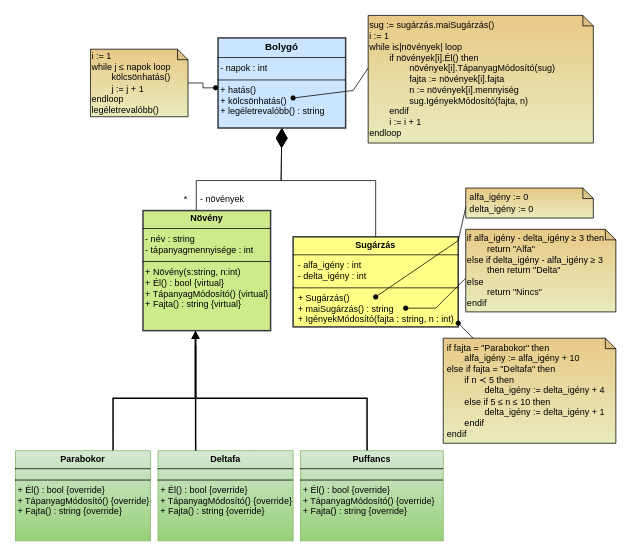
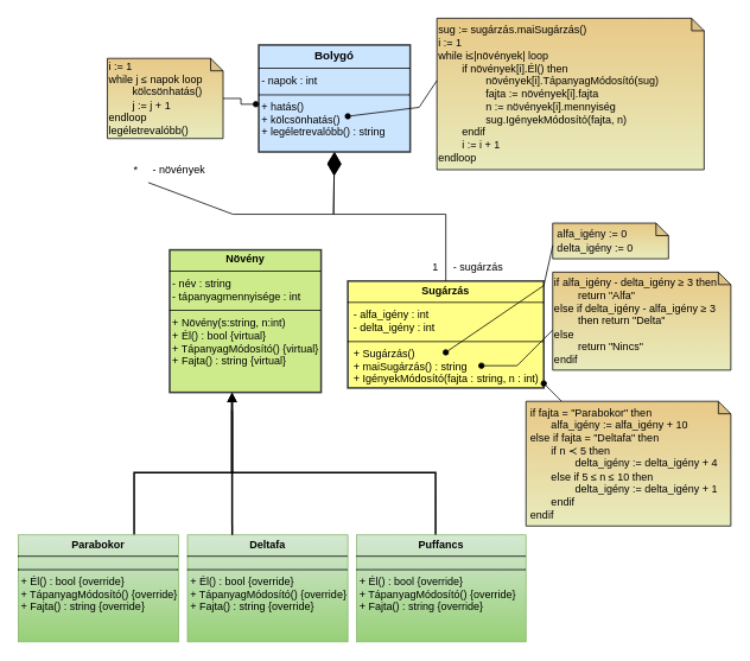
  <mxCell id="0" />
  <mxCell id="1" parent="0" />
  <mxCell id="2" value="&lt;p style=&quot;margin: 4px 0px 0px; text-align: center; font-size: 13px;&quot;&gt;&lt;b&gt;&lt;font style=&quot;font-size: 13px;&quot;&gt;Bolygó&lt;/font&gt;&lt;/b&gt;&lt;/p&gt;&lt;hr size=&quot;1&quot; style=&quot;border-style: solid; font-size: 13px;&quot;&gt;&amp;nbsp;- napok : int&amp;nbsp;&lt;div&gt;&lt;div style=&quot;height:2px;&quot;&gt;&lt;/div&gt;&lt;hr size=&quot;1&quot; style=&quot;border-style:solid;&quot;&gt;&lt;div style=&quot;height:2px;&quot;&gt;&amp;nbsp;+ hatás()&lt;/div&gt;&lt;/div&gt;&lt;div style=&quot;height:2px;&quot;&gt;&amp;nbsp;&lt;/div&gt;&lt;div style=&quot;height:2px;&quot;&gt;&lt;br&gt;&lt;/div&gt;&lt;div style=&quot;height:2px;&quot;&gt;&lt;br&gt;&lt;/div&gt;&lt;div style=&quot;height:2px;&quot;&gt;&lt;br&gt;&lt;/div&gt;&lt;div style=&quot;height:2px;&quot;&gt;&lt;br&gt;&lt;/div&gt;&lt;div style=&quot;height:2px;&quot;&gt;&lt;br&gt;&lt;/div&gt;&lt;div style=&quot;height:2px;&quot;&gt;&amp;nbsp;+ kölcsönhatás()&lt;/div&gt;&lt;div style=&quot;height:2px;&quot;&gt;&lt;br&gt;&lt;/div&gt;&lt;div style=&quot;height:2px;&quot;&gt;&lt;br&gt;&lt;/div&gt;&lt;div style=&quot;height:2px;&quot;&gt;&lt;br&gt;&lt;/div&gt;&lt;div style=&quot;height:2px;&quot;&gt;&lt;br&gt;&lt;/div&gt;&lt;div style=&quot;height:2px;&quot;&gt;&lt;br&gt;&lt;/div&gt;&lt;div style=&quot;height:2px;&quot;&gt;&lt;br&gt;&lt;/div&gt;&lt;div style=&quot;height:2px;&quot;&gt;&amp;nbsp;+ legéletrevalóbb() : string&lt;span style=&quot;background-color: initial;&quot;&gt;&amp;nbsp;&lt;/span&gt;&lt;/div&gt;" style="verticalAlign=top;align=left;overflow=fill;html=1;whiteSpace=wrap;fillColor=#cce5ff;strokeColor=#36393d;strokeWidth=2;" vertex="1" parent="1"><mxGeometry x="290" y="50" width="170" height="120" as="geometry" /></mxCell>
  <mxCell id="3" value="&lt;p style=&quot;margin:0px;margin-top:4px;text-align:center;&quot;&gt;&lt;b&gt;Sugárzás&lt;/b&gt;&lt;/p&gt;&lt;hr size=&quot;1&quot; style=&quot;border-style:solid;&quot;&gt;&amp;nbsp; -&lt;font style=&quot;font-size: 12px;&quot;&gt; alfa_igény : int&lt;/font&gt;&lt;div&gt;&lt;font style=&quot;font-size: 12px;&quot;&gt;&amp;nbsp; - delta_igény : int&amp;nbsp;&lt;br&gt;&lt;/font&gt;&lt;div style=&quot;height:2px;&quot;&gt;&lt;font style=&quot;font-size: 12px;&quot;&gt;&amp;nbsp;&lt;/font&gt;&lt;/div&gt;&lt;hr size=&quot;1&quot; style=&quot;border-style:solid;&quot;&gt;&lt;div style=&quot;height:2px;&quot;&gt;&lt;font style=&quot;font-size: 12px;&quot;&gt;&amp;nbsp; + Sugárzás()&lt;/font&gt;&lt;/div&gt;&lt;/div&gt;&lt;div style=&quot;height:2px;&quot;&gt;&lt;font style=&quot;font-size: 12px;&quot;&gt;&amp;nbsp;&lt;/font&gt;&lt;/div&gt;&lt;div style=&quot;height:2px;&quot;&gt;&lt;font style=&quot;font-size: 12px;&quot;&gt;&lt;br&gt;&lt;/font&gt;&lt;/div&gt;&lt;div style=&quot;height:2px;&quot;&gt;&lt;font style=&quot;font-size: 12px;&quot;&gt;&amp;nbsp;&amp;nbsp;&lt;/font&gt;&lt;/div&gt;&lt;div style=&quot;height:2px;&quot;&gt;&lt;font style=&quot;font-size: 12px;&quot;&gt;&amp;nbsp;&lt;/font&gt;&lt;/div&gt;&lt;div style=&quot;height:2px;&quot;&gt;&lt;font style=&quot;font-size: 12px;&quot;&gt;&lt;br&gt;&lt;/font&gt;&lt;/div&gt;&lt;div style=&quot;height:2px;&quot;&gt;&lt;font style=&quot;font-size: 12px;&quot;&gt;&amp;nbsp;&amp;nbsp;&lt;/font&gt;&lt;/div&gt;&lt;div style=&quot;height:2px;&quot;&gt;&lt;font style=&quot;font-size: 12px;&quot;&gt;&amp;nbsp; + maiSugárzás() : string&lt;/font&gt;&lt;/div&gt;&lt;div style=&quot;height:2px;&quot;&gt;&lt;font style=&quot;font-size: 12px;&quot;&gt;&lt;br&gt;&lt;/font&gt;&lt;/div&gt;&lt;div style=&quot;height:2px;&quot;&gt;&lt;font style=&quot;font-size: 12px;&quot;&gt;&lt;br&gt;&lt;/font&gt;&lt;/div&gt;&lt;div style=&quot;height:2px;&quot;&gt;&lt;font style=&quot;font-size: 12px;&quot;&gt;&amp;nbsp;&lt;/font&gt;&lt;/div&gt;&lt;div style=&quot;height:2px;&quot;&gt;&lt;font style=&quot;font-size: 12px;&quot;&gt;&lt;br&gt;&lt;/font&gt;&lt;/div&gt;&lt;div style=&quot;height:2px;&quot;&gt;&lt;font style=&quot;font-size: 12px;&quot;&gt;&lt;br&gt;&lt;/font&gt;&lt;/div&gt;&lt;div style=&quot;height:2px;&quot;&gt;&lt;font style=&quot;font-size: 12px;&quot;&gt;&amp;nbsp; &amp;nbsp;&lt;/font&gt;&lt;/div&gt;&lt;div style=&quot;height:2px;&quot;&gt;&lt;font style=&quot;font-size: 12px;&quot;&gt;&amp;nbsp; + IgényekMódosító(fajta : string, n : int)&lt;/font&gt;&lt;/div&gt;" style="verticalAlign=top;align=left;overflow=fill;html=1;whiteSpace=wrap;fillColor=#ffff88;strokeColor=#36393d;strokeWidth=2;" vertex="1" parent="1"><mxGeometry x="390" y="315" width="220" height="120" as="geometry" /></mxCell>
  <mxCell id="4" value="&lt;p style=&quot;margin:0px;margin-top:4px;text-align:center;&quot;&gt;&lt;b&gt;Növény&lt;/b&gt;&lt;br&gt;&lt;/p&gt;&lt;hr size=&quot;1&quot; style=&quot;border-style:solid;&quot;&gt;&lt;font style=&quot;font-size: 12px;&quot;&gt;&amp;nbsp;- név : string&lt;/font&gt;&lt;div style=&quot;&quot;&gt;&lt;font style=&quot;font-size: 12px;&quot;&gt;&lt;font style=&quot;font-size: 12px;&quot;&gt;&amp;nbsp;- tápanyagmennyisége : int&lt;/font&gt;&lt;br&gt;&lt;/font&gt;&lt;div style=&quot;height: 2px;&quot;&gt;&lt;font style=&quot;font-size: 12px;&quot;&gt;&lt;br&gt;&lt;/font&gt;&lt;/div&gt;&lt;hr size=&quot;1&quot; style=&quot;border-style: solid;&quot;&gt;&lt;font style=&quot;font-size: 12px;&quot;&gt;&amp;nbsp;+ Növény(s:string, n:int)&lt;/font&gt;&lt;/div&gt;&lt;div style=&quot;&quot;&gt;&lt;font style=&quot;font-size: 12px;&quot;&gt;&amp;nbsp;+ Él() : bool {virtual}&lt;/font&gt;&lt;/div&gt;&lt;div style=&quot;&quot;&gt;&lt;font style=&quot;font-size: 12px;&quot;&gt;&amp;nbsp;+ TápanyagMódosító() {virtual}&lt;/font&gt;&lt;/div&gt;&lt;div style=&quot;&quot;&gt;&amp;nbsp;+ Fajta() : string {virtual}&lt;br&gt;&lt;div style=&quot;font-size: 11px; height: 2px;&quot;&gt;&lt;/div&gt;&lt;/div&gt;" style="verticalAlign=top;align=left;overflow=fill;html=1;whiteSpace=wrap;fillColor=#cdeb8b;strokeColor=#36393d;strokeWidth=2;" vertex="1" parent="1"><mxGeometry x="190" y="280" width="170" height="160" as="geometry" /></mxCell>
  <mxCell id="5" value="" style="endArrow=diamondThin;endFill=1;endSize=24;html=1;rounded=0;entryX=0.5;entryY=1;entryDx=0;entryDy=0;exitX=0.282;exitY=0.981;exitDx=0;exitDy=0;exitPerimeter=0;" edge="1" parent="1" source="8" target="2"><mxGeometry width="160" relative="1" as="geometry"><mxPoint x="260" y="280" as="sourcePoint" /><mxPoint x="310" y="340" as="targetPoint" /><Array as="points"><mxPoint x="261" y="240" /><mxPoint x="374" y="240" /></Array></mxGeometry></mxCell>
  <mxCell id="6" value="" style="endArrow=diamondThin;endFill=1;endSize=24;html=1;rounded=0;entryX=0.5;entryY=1;entryDx=0;entryDy=0;exitX=0.5;exitY=0;exitDx=0;exitDy=0;" edge="1" parent="1" source="3" target="2"><mxGeometry width="160" relative="1" as="geometry"><mxPoint x="380" y="310" as="sourcePoint" /><mxPoint x="310" y="340" as="targetPoint" /><Array as="points"><mxPoint x="500" y="240" /><mxPoint x="374" y="240" /></Array></mxGeometry></mxCell>
- <mxCell id="8" value="*&amp;nbsp; &amp;nbsp; &amp;nbsp;- növények" style="text;html=1;align=center;verticalAlign=middle;whiteSpace=wrap;rounded=0;" vertex="1" parent="1"><mxGeometry x="230" y="250" width="110" height="30" as="geometry" /></mxCell>
+ <mxCell id="7" value="1&amp;nbsp; &amp;nbsp; &amp;nbsp;- sugárzás" style="text;html=1;align=center;verticalAlign=middle;whiteSpace=wrap;rounded=0;" vertex="1" parent="1"><mxGeometry x="470" y="285" width="110" height="30" as="geometry" /></mxCell>
+ <mxCell id="8" value="*&amp;nbsp; &amp;nbsp; &amp;nbsp;- növények" style="text;html=1;align=center;verticalAlign=middle;whiteSpace=wrap;rounded=0;" vertex="1" parent="1"><mxGeometry x="135" y="175" width="110" height="30" as="geometry" /></mxCell>
  <mxCell id="9" value="" style="endArrow=block;endFill=1;html=1;edgeStyle=orthogonalEdgeStyle;align=left;verticalAlign=top;rounded=0;strokeWidth=2;exitX=0.723;exitY=0.002;exitDx=0;exitDy=0;exitPerimeter=0;" edge="1" parent="1" source="12"><mxGeometry x="-1" relative="1" as="geometry"><mxPoint x="150" y="597" as="sourcePoint" /><mxPoint x="260" y="440" as="targetPoint" /><Array as="points"><mxPoint x="150" y="530" /><mxPoint x="260" y="530" /></Array><mxPoint as="offset" /></mxGeometry></mxCell>
  <mxCell id="10" value="&lt;p style=&quot;text-align: center; margin: 4px 0px 0px;&quot;&gt;&lt;span style=&quot;background-color: initial; text-align: left;&quot;&gt;&lt;b&gt;Puffancs&lt;/b&gt;&lt;/span&gt;&lt;br&gt;&lt;/p&gt;&lt;hr size=&quot;1&quot; style=&quot;border-style:solid;&quot;&gt;&lt;div style=&quot;height:2px;&quot;&gt;&lt;/div&gt;&lt;hr size=&quot;1&quot; style=&quot;border-style:solid;&quot;&gt;&lt;div style=&quot;height: 2px;&quot;&gt;&lt;div style=&quot;height: 2px;&quot;&gt;&amp;nbsp;+ Él() : bool {override}&lt;/div&gt;&lt;div style=&quot;height: 2px;&quot;&gt;&amp;nbsp;&lt;/div&gt;&lt;div style=&quot;height: 2px;&quot;&gt;&amp;nbsp;&lt;/div&gt;&lt;div style=&quot;height: 2px;&quot;&gt;&lt;br&gt;&lt;/div&gt;&lt;div style=&quot;height: 2px;&quot;&gt;&lt;br&gt;&lt;/div&gt;&lt;div style=&quot;height: 2px;&quot;&gt;&amp;nbsp;&lt;/div&gt;&lt;div style=&quot;height: 2px;&quot;&gt;&lt;br&gt;&lt;/div&gt;&lt;div style=&quot;height: 2px;&quot;&gt;&amp;nbsp;+ TápanyagMódosító() {override}&lt;/div&gt;&lt;div style=&quot;height: 2px;&quot;&gt;&lt;br&gt;&lt;/div&gt;&lt;div style=&quot;height: 2px;&quot;&gt;&lt;br&gt;&lt;/div&gt;&lt;div style=&quot;height: 2px;&quot;&gt;&lt;br&gt;&lt;/div&gt;&lt;div style=&quot;height: 2px;&quot;&gt;&lt;br&gt;&lt;/div&gt;&lt;div style=&quot;height: 2px;&quot;&gt;&lt;br&gt;&lt;/div&gt;&lt;div style=&quot;height: 2px;&quot;&gt;&lt;br&gt;&lt;/div&gt;&lt;div style=&quot;height: 2px;&quot;&gt;&amp;nbsp;+ Fajta() : string {override}&lt;br&gt;&lt;/div&gt;&lt;/div&gt;" style="verticalAlign=top;align=left;overflow=fill;html=1;whiteSpace=wrap;fillColor=#d5e8d4;strokeColor=#82b366;gradientColor=#97d077;" vertex="1" parent="1"><mxGeometry x="400" y="600" width="190" height="120" as="geometry" /></mxCell>
  <mxCell id="11" value="&lt;p style=&quot;margin:0px;margin-top:4px;text-align:center;&quot;&gt;&lt;b&gt;Deltafa&lt;/b&gt;&lt;br&gt;&lt;/p&gt;&lt;hr size=&quot;1&quot; style=&quot;border-style:solid;&quot;&gt;&lt;div style=&quot;height:2px;&quot;&gt;&lt;/div&gt;&lt;hr size=&quot;1&quot; style=&quot;border-style:solid;&quot;&gt;&lt;div style=&quot;height: 2px;&quot;&gt;&lt;div style=&quot;height: 2px;&quot;&gt;&amp;nbsp;+ Él() : bool {override}&lt;/div&gt;&lt;div style=&quot;height: 2px;&quot;&gt;&amp;nbsp;&lt;/div&gt;&lt;div style=&quot;height: 2px;&quot;&gt;&amp;nbsp;&lt;/div&gt;&lt;div style=&quot;height: 2px;&quot;&gt;&lt;br&gt;&lt;/div&gt;&lt;div style=&quot;height: 2px;&quot;&gt;&lt;br&gt;&lt;/div&gt;&lt;div style=&quot;height: 2px;&quot;&gt;&amp;nbsp;&lt;/div&gt;&lt;div style=&quot;height: 2px;&quot;&gt;&lt;br&gt;&lt;/div&gt;&lt;div style=&quot;height: 2px;&quot;&gt;&amp;nbsp;+ TápanyagMódosító() {override}&lt;/div&gt;&lt;div style=&quot;height: 2px;&quot;&gt;&lt;br&gt;&lt;/div&gt;&lt;div style=&quot;height: 2px;&quot;&gt;&lt;br&gt;&lt;/div&gt;&lt;div style=&quot;height: 2px;&quot;&gt;&lt;br&gt;&lt;/div&gt;&lt;div style=&quot;height: 2px;&quot;&gt;&lt;br&gt;&lt;/div&gt;&lt;div style=&quot;height: 2px;&quot;&gt;&amp;nbsp;&lt;/div&gt;&lt;div style=&quot;height: 2px;&quot;&gt;&lt;span style=&quot;background-color: initial;&quot;&gt;&amp;nbsp;&lt;/span&gt;&lt;/div&gt;&lt;div style=&quot;height: 2px;&quot;&gt;&lt;span style=&quot;background-color: initial;&quot;&gt;&amp;nbsp;+ Fajta() : string {override}&lt;/span&gt;&lt;/div&gt;&lt;/div&gt;" style="verticalAlign=top;align=left;overflow=fill;html=1;whiteSpace=wrap;fillColor=#d5e8d4;strokeColor=#82b366;gradientColor=#97d077;" vertex="1" parent="1"><mxGeometry x="210" y="600" width="180" height="120" as="geometry" /></mxCell>
  <mxCell id="12" value="&lt;p style=&quot;margin:0px;margin-top:4px;text-align:center;&quot;&gt;&lt;b&gt;Parabokor&lt;/b&gt;&lt;/p&gt;&lt;hr size=&quot;1&quot; style=&quot;border-style:solid;&quot;&gt;&lt;div style=&quot;height:2px;&quot;&gt;&lt;/div&gt;&lt;hr size=&quot;1&quot; style=&quot;border-style:solid;&quot;&gt;&lt;div style=&quot;height: 2px;&quot;&gt;&lt;font style=&quot;font-size: 12px;&quot;&gt;&amp;nbsp;+ Él() : bool {override}&lt;/font&gt;&lt;/div&gt;&lt;div style=&quot;height: 2px;&quot;&gt;&lt;font style=&quot;font-size: 12px;&quot;&gt;&amp;nbsp;&lt;/font&gt;&lt;/div&gt;&lt;div style=&quot;height: 2px;&quot;&gt;&lt;font style=&quot;font-size: 12px;&quot;&gt;&amp;nbsp;&lt;/font&gt;&lt;/div&gt;&lt;div style=&quot;height: 2px;&quot;&gt;&lt;font style=&quot;font-size: 12px;&quot;&gt;&lt;br&gt;&lt;/font&gt;&lt;/div&gt;&lt;div style=&quot;height: 2px;&quot;&gt;&lt;font style=&quot;font-size: 12px;&quot;&gt;&lt;br&gt;&lt;/font&gt;&lt;/div&gt;&lt;div style=&quot;height: 2px;&quot;&gt;&lt;font style=&quot;font-size: 12px;&quot;&gt;&amp;nbsp;&lt;/font&gt;&lt;/div&gt;&lt;div style=&quot;height: 2px;&quot;&gt;&lt;font style=&quot;font-size: 12px;&quot;&gt;&lt;br&gt;&lt;/font&gt;&lt;/div&gt;&lt;div style=&quot;height: 2px;&quot;&gt;&lt;font style=&quot;font-size: 12px;&quot;&gt;&amp;nbsp;+ TápanyagMódosító() {override}&lt;/font&gt;&lt;/div&gt;&lt;div style=&quot;height: 2px;&quot;&gt;&lt;font style=&quot;font-size: 12px;&quot;&gt;&lt;br&gt;&lt;/font&gt;&lt;/div&gt;&lt;div style=&quot;height: 2px;&quot;&gt;&lt;font style=&quot;font-size: 12px;&quot;&gt;&lt;br&gt;&lt;/font&gt;&lt;/div&gt;&lt;div style=&quot;height: 2px;&quot;&gt;&lt;font style=&quot;font-size: 12px;&quot;&gt;&lt;br&gt;&lt;/font&gt;&lt;/div&gt;&lt;div style=&quot;height: 2px;&quot;&gt;&lt;font style=&quot;font-size: 12px;&quot;&gt;&lt;br&gt;&lt;/font&gt;&lt;/div&gt;&lt;div style=&quot;height: 2px;&quot;&gt;&lt;font style=&quot;font-size: 12px;&quot;&gt;&lt;br&gt;&lt;/font&gt;&lt;/div&gt;&lt;div style=&quot;height: 2px;&quot;&gt;&lt;font style=&quot;font-size: 12px;&quot;&gt;&lt;br&gt;&lt;/font&gt;&lt;/div&gt;&lt;div style=&quot;height: 2px;&quot;&gt;&lt;font style=&quot;font-size: 12px;&quot;&gt;&amp;nbsp;+ Fajta() : string {override}&lt;/font&gt;&lt;/div&gt;" style="verticalAlign=top;align=left;overflow=fill;html=1;whiteSpace=wrap;fillColor=#d5e8d4;strokeColor=#82b366;gradientColor=#97d077;" vertex="1" parent="1"><mxGeometry x="20" y="600" width="180" height="120" as="geometry" /></mxCell>
  <mxCell id="13" style="edgeStyle=orthogonalEdgeStyle;rounded=0;orthogonalLoop=1;jettySize=auto;html=1;exitX=0.5;exitY=1;exitDx=0;exitDy=0;" edge="1" parent="1" source="10" target="10"><mxGeometry relative="1" as="geometry" /></mxCell>
  <mxCell id="14" value="" style="endArrow=block;endFill=1;html=1;edgeStyle=orthogonalEdgeStyle;align=left;verticalAlign=top;rounded=0;strokeWidth=2;exitX=0.466;exitY=-0.002;exitDx=0;exitDy=0;exitPerimeter=0;" edge="1" parent="1" source="10"><mxGeometry x="-1" relative="1" as="geometry"><mxPoint x="490" y="600" as="sourcePoint" /><mxPoint x="260" y="440" as="targetPoint" /><Array as="points"><mxPoint x="489" y="530" /><mxPoint x="260" y="530" /></Array><mxPoint as="offset" /></mxGeometry></mxCell>
  <mxCell id="15" value="" style="endArrow=none;html=1;rounded=0;strokeWidth=2;" edge="1" parent="1"><mxGeometry width="50" height="50" relative="1" as="geometry"><mxPoint x="260.2" y="600" as="sourcePoint" /><mxPoint x="260" y="460" as="targetPoint" /></mxGeometry></mxCell>
  <mxCell id="16" value="i := 1&amp;nbsp;&lt;div&gt;while j ≤ napok loop&amp;nbsp;&lt;/div&gt;&lt;div&gt;&lt;span style=&quot;white-space: pre;&quot;&gt;&#09;&lt;/span&gt;kölcsönhatás()&lt;br&gt;&lt;/div&gt;&lt;div&gt;&lt;span style=&quot;white-space: pre;&quot;&gt;&#09;&lt;/span&gt;j := j + 1&lt;br&gt;&lt;/div&gt;&lt;div&gt;endloop&lt;/div&gt;&lt;div&gt;legéletrevalóbb()&lt;/div&gt;" style="shape=note;whiteSpace=wrap;html=1;backgroundOutline=1;darkOpacity=0.05;fillColor=#e8c987;strokeColor=#000000;size=14;align=left;fillStyle=auto;gradientColor=#e8ebbc;" vertex="1" parent="1"><mxGeometry x="120" y="65" width="130" height="90" as="geometry" /></mxCell>
  <mxCell id="17" style="rounded=0;orthogonalLoop=1;jettySize=auto;html=1;entryX=-0.019;entryY=0.554;entryDx=0;entryDy=0;entryPerimeter=0;edgeStyle=orthogonalEdgeStyle;endArrow=oval;endFill=1;" edge="1" parent="1" source="16" target="2"><mxGeometry relative="1" as="geometry" /></mxCell>
  <mxCell id="18" value="sug := sugárzás.maiSugárzás()&lt;div&gt;i := 1&amp;nbsp;&lt;span style=&quot;background-color: initial;&quot;&gt;&amp;nbsp;&lt;/span&gt;&lt;/div&gt;&lt;div&gt;&lt;div&gt;while i≤|növények| loop&lt;/div&gt;&lt;div&gt;&lt;span style=&quot;white-space: pre;&quot;&gt;&#09;&lt;/span&gt;if növények[i].Él() then&lt;/div&gt;&lt;div&gt;&lt;span style=&quot;white-space: pre;&quot;&gt;&#09;&lt;span style=&quot;white-space: pre;&quot;&gt;&#09;&lt;/span&gt;&lt;/span&gt;növények[i].TápanyagMódosító(sug)&lt;/div&gt;&lt;div&gt;&lt;span style=&quot;white-space: pre;&quot;&gt;&#09;&lt;span style=&quot;white-space: pre;&quot;&gt;&#09;&lt;/span&gt;f&lt;/span&gt;ajta := növények[i].fajta&amp;nbsp;&lt;/div&gt;&lt;div&gt;&lt;span style=&quot;white-space: pre;&quot;&gt;&#09;&lt;/span&gt;&lt;span style=&quot;white-space: pre;&quot;&gt;&#09;&lt;/span&gt;n := növények[i].mennyiség&lt;br&gt;&lt;/div&gt;&lt;div&gt;&lt;span style=&quot;background-color: initial;&quot;&gt;&lt;span style=&quot;white-space: pre;&quot;&gt;&#09;&lt;/span&gt;&lt;span style=&quot;white-space: pre;&quot;&gt;&#09;&lt;/span&gt;sug.IgényekMódosító(fajta, n)&lt;/span&gt;&lt;/div&gt;&lt;div&gt;&lt;span style=&quot;white-space: pre;&quot;&gt;&#09;&lt;/span&gt;endif&lt;/div&gt;&lt;div&gt;&lt;span style=&quot;white-space: pre;&quot;&gt;&#09;&lt;/span&gt;i := i + 1&lt;/div&gt;&lt;div&gt;endloop&lt;/div&gt;&lt;/div&gt;" style="shape=note;whiteSpace=wrap;html=1;backgroundOutline=1;darkOpacity=0.05;fillColor=#e8c987;strokeColor=#000000;size=14;align=left;fillStyle=auto;gradientColor=#e8ebbc;" vertex="1" parent="1"><mxGeometry x="490" y="20" width="300" height="170" as="geometry" /></mxCell>
  <mxCell id="19" value="" style="endArrow=oval;html=1;rounded=0;endFill=1;" edge="1" parent="1"><mxGeometry width="50" height="50" relative="1" as="geometry"><mxPoint x="490" y="90" as="sourcePoint" /><mxPoint x="390" y="130" as="targetPoint" /><Array as="points"><mxPoint x="470" y="120" /></Array></mxGeometry></mxCell>
- <mxCell id="20" value="&amp;nbsp;alfa_igény := 0&amp;nbsp;&lt;div&gt;&amp;nbsp;delta_igény := 0&lt;/div&gt;" style="shape=note;whiteSpace=wrap;html=1;backgroundOutline=1;darkOpacity=0.05;fillColor=#e8c987;strokeColor=#000000;size=14;align=left;fillStyle=auto;gradientColor=#e8ebbc;" vertex="1" parent="1"><mxGeometry x="620" y="250" width="170" height="40" as="geometry" /></mxCell>
+ <mxCell id="20" value="&amp;nbsp;alfa_igény := 0&amp;nbsp;&lt;div&gt;&amp;nbsp;delta_igény := 0&lt;/div&gt;" style="shape=note;whiteSpace=wrap;html=1;backgroundOutline=1;darkOpacity=0.05;fillColor=#e8c987;strokeColor=#000000;size=14;align=left;fillStyle=auto;gradientColor=#e8ebbc;" vertex="1" parent="1"><mxGeometry x="620" y="250" width="130" height="40" as="geometry" /></mxCell>
  <mxCell id="21" value="" style="endArrow=oval;html=1;rounded=0;endFill=1;exitX=0.001;exitY=0.627;exitDx=0;exitDy=0;exitPerimeter=0;" edge="1" parent="1" source="20"><mxGeometry width="50" height="50" relative="1" as="geometry"><mxPoint x="600" y="355" as="sourcePoint" /><mxPoint x="500" y="395" as="targetPoint" /><Array as="points"><mxPoint x="610" y="320" /></Array></mxGeometry></mxCell>
  <mxCell id="22" value="&lt;div&gt;if alfa_igény - delta_igény ≥ 3 then&lt;/div&gt;&lt;div&gt;&lt;span style=&quot;white-space: pre;&quot;&gt;&#09;&lt;/span&gt;return &quot;Alfa&quot;&lt;/div&gt;&lt;div&gt;else if delta_igény - alfa_igény ≥ 3&amp;nbsp;&lt;/div&gt;&lt;div&gt;&lt;span style=&quot;white-space: pre;&quot;&gt;&#09;&lt;/span&gt;then&amp;nbsp;&lt;span style=&quot;background-color: initial;&quot;&gt;return &quot;Delta&quot;&lt;/span&gt;&lt;/div&gt;&lt;div&gt;else&lt;/div&gt;&lt;div&gt;&lt;span style=&quot;white-space: pre;&quot;&gt;&#09;&lt;/span&gt;return &quot;Nincs&quot;&lt;/div&gt;&lt;div&gt;endif&lt;/div&gt;" style="shape=note;whiteSpace=wrap;html=1;backgroundOutline=1;darkOpacity=0.05;fillColor=#e8c987;strokeColor=#000000;size=14;align=left;fillStyle=auto;gradientColor=#e8ebbc;" vertex="1" parent="1"><mxGeometry x="620" y="305" width="200" height="110" as="geometry" /></mxCell>
  <mxCell id="23" value="" style="endArrow=oval;html=1;rounded=0;endFill=1;" edge="1" parent="1"><mxGeometry width="50" height="50" relative="1" as="geometry"><mxPoint x="620" y="370" as="sourcePoint" /><mxPoint x="540" y="410" as="targetPoint" /><Array as="points"><mxPoint x="620" y="370" /><mxPoint x="580" y="410" /></Array></mxGeometry></mxCell>
  <mxCell id="24" value="&lt;div&gt;&amp;nbsp;&lt;span style=&quot;background-color: initial;&quot;&gt;if fajta = &quot;Parabokor&quot; then&lt;/span&gt;&lt;/div&gt;&lt;div&gt;&lt;span style=&quot;white-space: pre;&quot;&gt;&#09;a&lt;/span&gt;lfa_igény := alfa_igény + 10&lt;/div&gt;&lt;div&gt;&amp;nbsp;else if fajta = &quot;Deltafa&quot;&amp;nbsp;&lt;span style=&quot;background-color: initial;&quot;&gt;then&lt;/span&gt;&lt;/div&gt;&lt;div&gt;&lt;span style=&quot;white-space: pre;&quot;&gt;&#09;&lt;/span&gt;if n ≺ 5 then&lt;/div&gt;&lt;div&gt;&lt;span style=&quot;white-space: pre;&quot;&gt;&#09;&lt;/span&gt;&lt;span style=&quot;white-space: pre;&quot;&gt;&lt;span style=&quot;white-space: pre;&quot;&gt;&#09;&lt;/span&gt;delta_igény := delta_igény + 4&lt;/span&gt;&lt;/div&gt;&lt;div&gt;&lt;span style=&quot;white-space: pre;&quot;&gt;&#09;&lt;/span&gt;else if 5 ≤ n ≤ 10 then&lt;/div&gt;&lt;div&gt;&lt;span style=&quot;white-space: pre;&quot;&gt;&#09;&lt;/span&gt;&lt;span style=&quot;white-space: pre;&quot;&gt;&#09;&lt;/span&gt;&lt;span style=&quot;white-space: pre;&quot;&gt;delta_igény := delta_igény + 1&lt;/span&gt;&lt;/div&gt;&lt;div&gt;&lt;span style=&quot;white-space: pre;&quot;&gt;&#09;&lt;/span&gt;endif&lt;/div&gt;&lt;div&gt;&lt;span style=&quot;background-color: initial;&quot;&gt;&amp;nbsp;endif&lt;/span&gt;&lt;br&gt;&lt;/div&gt;" style="shape=note;whiteSpace=wrap;html=1;backgroundOutline=1;darkOpacity=0.05;fillColor=#e8c987;strokeColor=#000000;size=14;align=left;fillStyle=auto;gradientColor=#e8ebbc;" vertex="1" parent="1"><mxGeometry x="590" y="450" width="230" height="140" as="geometry" /></mxCell>
  <mxCell id="25" value="" style="endArrow=oval;html=1;rounded=0;endFill=1;entryX=1;entryY=0.958;entryDx=0;entryDy=0;entryPerimeter=0;" edge="1" parent="1" target="3"><mxGeometry width="50" height="50" relative="1" as="geometry"><mxPoint x="630" y="450" as="sourcePoint" /><mxPoint x="593.5" y="430" as="targetPoint" /><Array as="points"><mxPoint x="630" y="450" /></Array></mxGeometry></mxCell>
